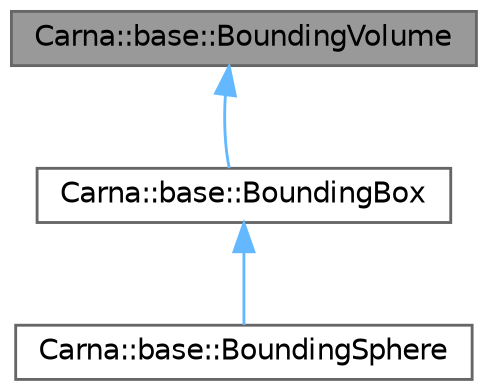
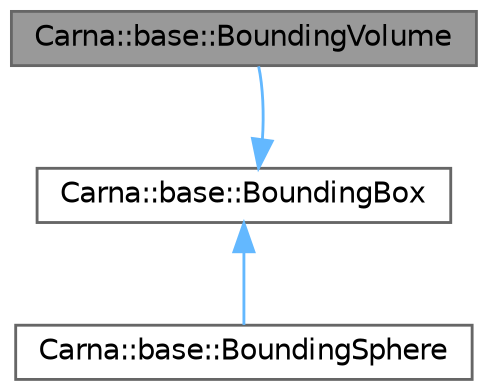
  digraph {
    node [color=gray40 fillcolor=white fontname=Helvetica fontsize=10 shape=box style=filled]
    edge [color=steelblue1 dir=back fontname=Helvetica fontsize=10 labelfontname=Helvetica labelfontsize=10 style=solid]
    n1 [fillcolor=grey60 fontcolor=black height=0.2 label="Carna::base::BoundingVolume" width=0.4]
    n2 [height=0.2 label="Carna::base::BoundingBox" width=0.4]
    n3 [height=0.2 label="Carna::base::BoundingSphere" width=0.4]
-   n1 -> n2
+   n2 -> n1
    n2 -> n3
  }
